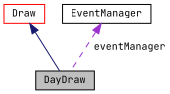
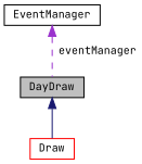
  digraph {
    fontname="JetBrains Mono"
    node [color=black fillcolor=white fontname="JetBrains Mono" fontsize=10 shape=record style=filled]
    edge [dir=back fontname="JetBrains Mono" fontsize=10 labelfontname=Helvetica labelfontsize=10]
    n1 [fillcolor=grey75 fontcolor=black height=0.2 label=DayDraw width=0.4]
    n2 [color=red height=0.2 label=Draw width=0.4]
    n3 [height=0.2 label=EventManager width=0.4]
-   n2 -> n1 [color=midnightblue style=solid]
+   n1 -> n2 [color=midnightblue style=solid]
    n3 -> n1 [color=darkorchid3 label=" eventManager" style=dashed]
  }
